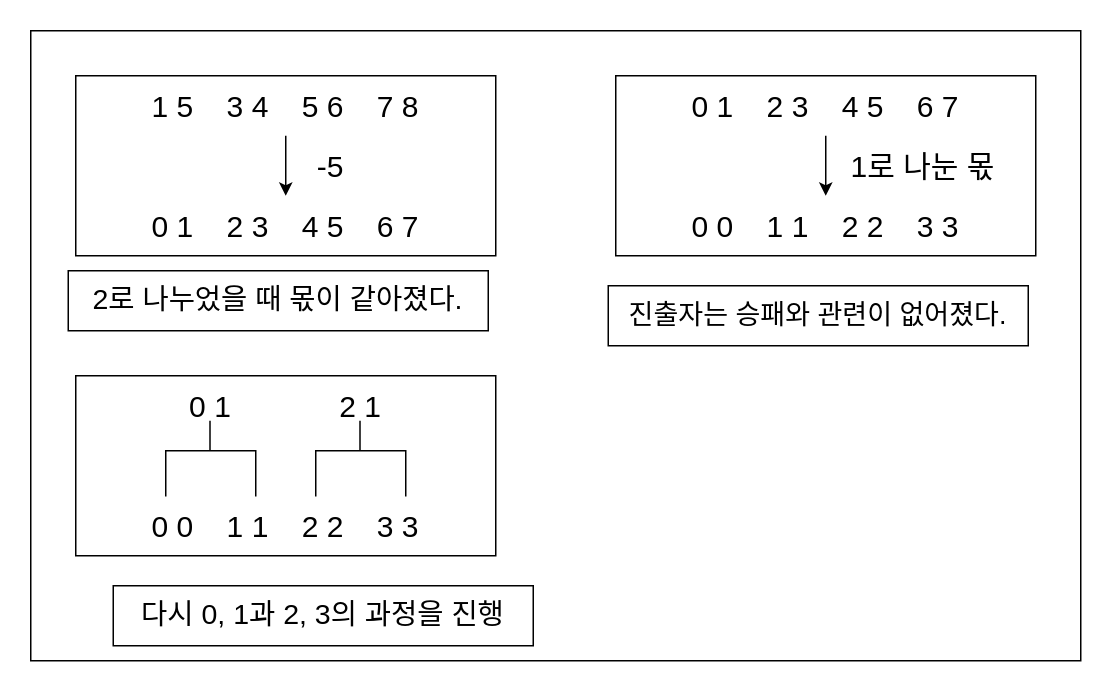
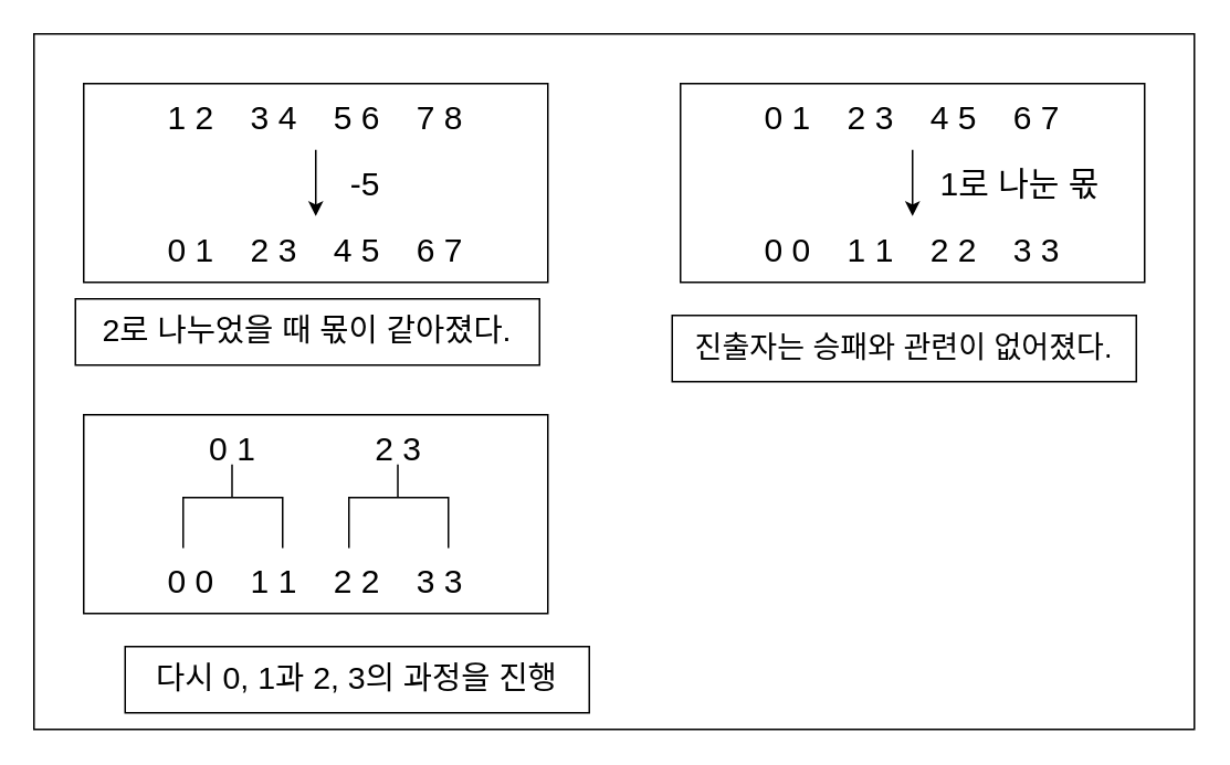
  <mxCell id="0" />
  <mxCell id="1" parent="0" />
  <mxCell id="2" value="" style="rounded=0;whiteSpace=wrap;html=1;" vertex="1" parent="1"><mxGeometry x="20" y="20" width="700" height="420" as="geometry" /></mxCell>
  <mxCell id="3" value="" style="rounded=0;whiteSpace=wrap;html=1;" vertex="1" parent="1"><mxGeometry x="50" y="250" width="280" height="120" as="geometry" /></mxCell>
  <mxCell id="4" value="" style="rounded=0;whiteSpace=wrap;html=1;" vertex="1" parent="1"><mxGeometry x="410" y="50" width="280" height="120" as="geometry" /></mxCell>
  <mxCell id="5" value="" style="rounded=0;whiteSpace=wrap;html=1;" vertex="1" parent="1"><mxGeometry x="50" y="50" width="280" height="120" as="geometry" /></mxCell>
- <mxCell id="6" value="1 5&amp;nbsp; &amp;nbsp; 3 4&amp;nbsp; &amp;nbsp; 5 6&amp;nbsp; &amp;nbsp; 7 8" style="text;html=1;strokeColor=none;fillColor=none;align=center;verticalAlign=middle;whiteSpace=wrap;rounded=0;fontSize=20;" vertex="1" parent="1"><mxGeometry x="50" y="50" width="280" height="40" as="geometry" /></mxCell>
+ <mxCell id="6" value="1 2&amp;nbsp; &amp;nbsp; 3 4&amp;nbsp; &amp;nbsp; 5 6&amp;nbsp; &amp;nbsp; 7 8" style="text;html=1;strokeColor=none;fillColor=none;align=center;verticalAlign=middle;whiteSpace=wrap;rounded=0;fontSize=20;" vertex="1" parent="1"><mxGeometry x="50" y="50" width="280" height="40" as="geometry" /></mxCell>
  <mxCell id="7" value="" style="endArrow=classic;html=1;rounded=0;" edge="1" parent="1"><mxGeometry width="50" height="50" relative="1" as="geometry"><mxPoint x="190" y="90" as="sourcePoint" /><mxPoint x="190" y="130" as="targetPoint" /></mxGeometry></mxCell>
  <mxCell id="8" value="0 1&amp;nbsp; &amp;nbsp; 2 3&amp;nbsp; &amp;nbsp; 4 5&amp;nbsp; &amp;nbsp; 6 7" style="text;html=1;strokeColor=none;fillColor=none;align=center;verticalAlign=middle;whiteSpace=wrap;rounded=0;fontSize=20;" vertex="1" parent="1"><mxGeometry x="50" y="130" width="280" height="40" as="geometry" /></mxCell>
  <mxCell id="9" value="-5" style="text;html=1;strokeColor=none;fillColor=none;align=center;verticalAlign=middle;whiteSpace=wrap;rounded=0;fontSize=20;" vertex="1" parent="1"><mxGeometry x="200" y="90" width="40" height="40" as="geometry" /></mxCell>
  <mxCell id="10" value="&lt;font style=&quot;font-size: 19px;&quot;&gt;2로 나누었을 때 몫이 같아졌다.&lt;/font&gt;" style="rounded=0;whiteSpace=wrap;html=1;" vertex="1" parent="1"><mxGeometry x="45" y="180" width="280" height="40" as="geometry" /></mxCell>
  <mxCell id="11" value="0 1&amp;nbsp; &amp;nbsp; 2 3&amp;nbsp; &amp;nbsp; 4 5&amp;nbsp; &amp;nbsp; 6 7" style="text;html=1;strokeColor=none;fillColor=none;align=center;verticalAlign=middle;whiteSpace=wrap;rounded=0;fontSize=20;" vertex="1" parent="1"><mxGeometry x="410" y="50" width="280" height="40" as="geometry" /></mxCell>
  <mxCell id="12" value="" style="endArrow=classic;html=1;rounded=0;" edge="1" parent="1"><mxGeometry width="50" height="50" relative="1" as="geometry"><mxPoint x="550" y="90" as="sourcePoint" /><mxPoint x="550" y="130" as="targetPoint" /></mxGeometry></mxCell>
  <mxCell id="13" value="0 0&amp;nbsp; &amp;nbsp; 1 1&amp;nbsp; &amp;nbsp; 2 2&amp;nbsp; &amp;nbsp; 3 3" style="text;html=1;strokeColor=none;fillColor=none;align=center;verticalAlign=middle;whiteSpace=wrap;rounded=0;fontSize=20;" vertex="1" parent="1"><mxGeometry x="410" y="130" width="280" height="40" as="geometry" /></mxCell>
  <mxCell id="14" value="1로 나눈 몫" style="text;html=1;strokeColor=none;fillColor=none;align=center;verticalAlign=middle;whiteSpace=wrap;rounded=0;fontSize=20;" vertex="1" parent="1"><mxGeometry x="560" y="90" width="110" height="40" as="geometry" /></mxCell>
  <mxCell id="15" value="&lt;font style=&quot;font-size: 18px;&quot;&gt;진출자는 승패와 관련이 없어졌다.&lt;/font&gt;" style="rounded=0;whiteSpace=wrap;html=1;" vertex="1" parent="1"><mxGeometry x="405" y="190" width="280" height="40" as="geometry" /></mxCell>
  <mxCell id="16" value="0 0&amp;nbsp; &amp;nbsp; 1 1&amp;nbsp; &amp;nbsp; 2 2&amp;nbsp; &amp;nbsp; 3 3" style="text;html=1;strokeColor=none;fillColor=none;align=center;verticalAlign=middle;whiteSpace=wrap;rounded=0;fontSize=20;" vertex="1" parent="1"><mxGeometry x="50" y="330" width="280" height="40" as="geometry" /></mxCell>
  <mxCell id="17" value="" style="shape=partialRectangle;whiteSpace=wrap;html=1;bottom=1;right=1;left=1;top=0;fillColor=none;routingCenterX=-0.5;rotation=-180;" vertex="1" parent="1"><mxGeometry x="110" y="300" width="60" height="30" as="geometry" /></mxCell>
  <mxCell id="18" value="" style="shape=partialRectangle;whiteSpace=wrap;html=1;bottom=1;right=1;left=1;top=0;fillColor=none;routingCenterX=-0.5;rotation=-180;" vertex="1" parent="1"><mxGeometry x="210" y="300" width="60" height="30" as="geometry" /></mxCell>
- <mxCell id="19" value="0 1&amp;nbsp; &amp;nbsp; &amp;nbsp; &amp;nbsp; &amp;nbsp; &amp;nbsp; &amp;nbsp;2 1" style="text;html=1;strokeColor=none;fillColor=none;align=center;verticalAlign=middle;whiteSpace=wrap;rounded=0;fontSize=20;" vertex="1" parent="1"><mxGeometry x="50" y="250" width="280" height="40" as="geometry" /></mxCell>
+ <mxCell id="19" value="0 1&amp;nbsp; &amp;nbsp; &amp;nbsp; &amp;nbsp; &amp;nbsp; &amp;nbsp; &amp;nbsp;2 3" style="text;html=1;strokeColor=none;fillColor=none;align=center;verticalAlign=middle;whiteSpace=wrap;rounded=0;fontSize=20;" vertex="1" parent="1"><mxGeometry x="50" y="250" width="280" height="40" as="geometry" /></mxCell>
  <mxCell id="20" value="" style="endArrow=none;html=1;rounded=0;" edge="1" parent="1"><mxGeometry width="50" height="50" relative="1" as="geometry"><mxPoint x="139.5" y="300" as="sourcePoint" /><mxPoint x="139.5" y="280" as="targetPoint" /></mxGeometry></mxCell>
  <mxCell id="21" value="" style="endArrow=none;html=1;rounded=0;" edge="1" parent="1"><mxGeometry width="50" height="50" relative="1" as="geometry"><mxPoint x="239.5" y="300" as="sourcePoint" /><mxPoint x="239.5" y="280" as="targetPoint" /></mxGeometry></mxCell>
  <mxCell id="22" value="&lt;font style=&quot;font-size: 19px;&quot;&gt;다시 0, 1과 2, 3의 과정을 진행&lt;/font&gt;" style="rounded=0;whiteSpace=wrap;html=1;" vertex="1" parent="1"><mxGeometry x="75" y="390" width="280" height="40" as="geometry" /></mxCell>
